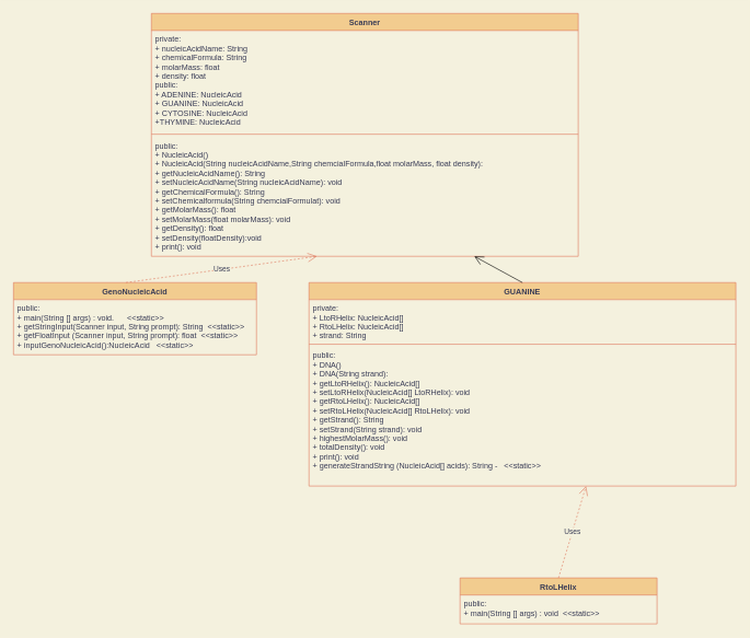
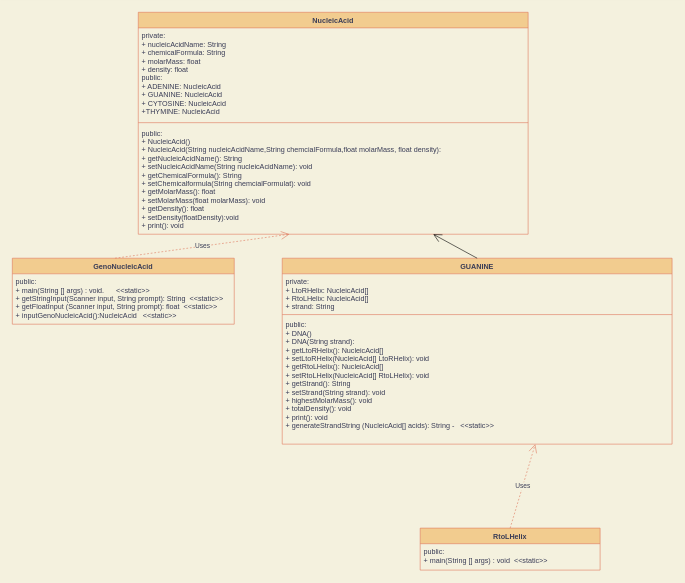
  <mxCell id="0" />
  <mxCell id="1" parent="0" />
- <mxCell id="2" value="Scanner" style="swimlane;fontStyle=1;align=center;verticalAlign=top;childLayout=stackLayout;horizontal=1;startSize=26;horizontalStack=0;resizeParent=1;resizeParentMax=0;resizeLast=0;collapsible=1;marginBottom=0;fillColor=#F2CC8F;strokeColor=#E07A5F;fontColor=#393C56;" parent="1" vertex="1"><mxGeometry x="230" y="20" width="650" height="370" as="geometry" /></mxCell>
+ <mxCell id="2" value="NucleicAcid" style="swimlane;fontStyle=1;align=center;verticalAlign=top;childLayout=stackLayout;horizontal=1;startSize=26;horizontalStack=0;resizeParent=1;resizeParentMax=0;resizeLast=0;collapsible=1;marginBottom=0;fillColor=#F2CC8F;strokeColor=#E07A5F;fontColor=#393C56;" parent="1" vertex="1"><mxGeometry x="230" y="20" width="650" height="370" as="geometry" /></mxCell>
  <mxCell id="3" value="private:&#10;+ nucleicAcidName: String&#10;+ chemicalFormula: String&#10;+ molarMass: float&#10;+ density: float&#10;public:&#10;+ ADENINE: NucleicAcid&#10;+ GUANINE: NucleicAcid&#10;+ CYTOSINE: NucleicAcid&#10;+THYMINE: NucleicAcid" style="text;strokeColor=none;fillColor=none;align=left;verticalAlign=top;spacingLeft=4;spacingRight=4;overflow=hidden;rotatable=0;points=[[0,0.5],[1,0.5]];portConstraint=eastwest;fontColor=#393C56;" parent="2" vertex="1"><mxGeometry y="26" width="650" height="154" as="geometry" /></mxCell>
  <mxCell id="4" value="" style="line;strokeWidth=1;fillColor=none;align=left;verticalAlign=middle;spacingTop=-1;spacingLeft=3;spacingRight=3;rotatable=0;labelPosition=right;points=[];portConstraint=eastwest;labelBackgroundColor=#F4F1DE;strokeColor=#E07A5F;fontColor=#393C56;" parent="2" vertex="1"><mxGeometry y="180" width="650" height="8" as="geometry" /></mxCell>
  <mxCell id="5" value="public:&#10;+ NucleicAcid()&#10;+ NucleicAcid(String nucleicAcidName,String chemcialFormula,float molarMass, float density):&#10;+ getNucleicAcidName(): String&#10;+ setNucleicAcidName(String nucleicAcidName): void&#10;+ getChemicalFormula(): String&#10;+ setChemicalformula(String chemcialFormulat): void&#10;+ getMolarMass(): float&#10;+ setMolarMass(float molarMass): void&#10;+ getDensity(): float&#10;+ setDensity(floatDensity):void&#10;+ print(): void" style="text;strokeColor=none;fillColor=none;align=left;verticalAlign=top;spacingLeft=4;spacingRight=4;overflow=hidden;rotatable=0;points=[[0,0.5],[1,0.5]];portConstraint=eastwest;fontColor=#393C56;" parent="2" vertex="1"><mxGeometry y="188" width="650" height="182" as="geometry" /></mxCell>
  <mxCell id="6" value="GenoNucleicAcid" style="swimlane;fontStyle=1;align=center;verticalAlign=top;childLayout=stackLayout;horizontal=1;startSize=26;horizontalStack=0;resizeParent=1;resizeParentMax=0;resizeLast=0;collapsible=1;marginBottom=0;fillColor=#F2CC8F;strokeColor=#E07A5F;fontColor=#393C56;" parent="1" vertex="1"><mxGeometry x="20" y="430" width="370" height="110" as="geometry" /></mxCell>
  <mxCell id="7" value="public:&#10;+ main(String [] args) : void.      &lt;&lt;static&gt;&gt;&#10;+ getStringInput(Scanner input, String prompt): String  &lt;&lt;static&gt;&gt;&#10;+ getFloatInput (Scanner input, String prompt): float  &lt;&lt;static&gt;&gt;&#10;+ inputGenoNucleicAcid():NucleicAcid   &lt;&lt;static&gt;&gt;&#10;&#10;" style="text;strokeColor=none;fillColor=none;align=left;verticalAlign=top;spacingLeft=4;spacingRight=4;overflow=hidden;rotatable=0;points=[[0,0.5],[1,0.5]];portConstraint=eastwest;fontColor=#393C56;fontStyle=0" parent="6" vertex="1"><mxGeometry y="26" width="370" height="84" as="geometry" /></mxCell>
  <mxCell id="8" value="Uses" style="endArrow=open;endSize=12;dashed=1;html=1;exitX=0.463;exitY=0;exitDx=0;exitDy=0;exitPerimeter=0;entryX=0.388;entryY=1;entryDx=0;entryDy=0;entryPerimeter=0;labelBackgroundColor=#F4F1DE;strokeColor=#E07A5F;fontColor=#393C56;" parent="1" source="6" target="5" edge="1"><mxGeometry width="160" relative="1" as="geometry"><mxPoint x="280" y="370" as="sourcePoint" /><mxPoint x="440" y="370" as="targetPoint" /></mxGeometry></mxCell>
  <mxCell id="9" value="GUANINE" style="swimlane;fontStyle=1;align=center;verticalAlign=top;childLayout=stackLayout;horizontal=1;startSize=26;horizontalStack=0;resizeParent=1;resizeParentMax=0;resizeLast=0;collapsible=1;marginBottom=0;fillColor=#F2CC8F;strokeColor=#E07A5F;fontColor=#393C56;" parent="1" vertex="1"><mxGeometry x="470" y="430" width="650" height="310" as="geometry" /></mxCell>
  <mxCell id="10" value="private:&#10;+ LtoRHelix: NucleicAcid[]&#10;+ RtoLHelix: NucleicAcid[]&#10;+ strand: String" style="text;strokeColor=none;fillColor=none;align=left;verticalAlign=top;spacingLeft=4;spacingRight=4;overflow=hidden;rotatable=0;points=[[0,0.5],[1,0.5]];portConstraint=eastwest;fontColor=#393C56;" parent="9" vertex="1"><mxGeometry y="26" width="650" height="64" as="geometry" /></mxCell>
  <mxCell id="11" value="" style="line;strokeWidth=1;fillColor=none;align=left;verticalAlign=middle;spacingTop=-1;spacingLeft=3;spacingRight=3;rotatable=0;labelPosition=right;points=[];portConstraint=eastwest;labelBackgroundColor=#F4F1DE;strokeColor=#E07A5F;fontColor=#393C56;" parent="9" vertex="1"><mxGeometry y="90" width="650" height="8" as="geometry" /></mxCell>
  <mxCell id="12" value="public:&#10;+ DNA()&#10;+ DNA(String strand):&#10;+ getLtoRHelix(): NucleicAcid[]&#10;+ setLtoRHelix(NucleicAcid[] LtoRHelix): void&#10;+ getRtoLHelix(): NucleicAcid[]&#10;+ setRtoLHelix(NucleicAcid[] RtoLHelix): void&#10;+ getStrand(): String&#10;+ setStrand(String strand): void&#10;+ highestMolarMass(): void&#10;+ totalDensity(): void&#10;+ print(): void&#10;+ generateStrandString (NucleicAcid[] acids): String -   &lt;&lt;static&gt;&gt;&#10;" style="text;strokeColor=none;fillColor=none;align=left;verticalAlign=top;spacingLeft=4;spacingRight=4;overflow=hidden;rotatable=0;points=[[0,0.5],[1,0.5]];portConstraint=eastwest;fontStyle=0;fontColor=#393C56;" parent="9" vertex="1"><mxGeometry y="98" width="650" height="212" as="geometry" /></mxCell>
  <mxCell id="13" value="RtoLHelix" style="swimlane;fontStyle=1;align=center;verticalAlign=top;childLayout=stackLayout;horizontal=1;startSize=26;horizontalStack=0;resizeParent=1;resizeParentMax=0;resizeLast=0;collapsible=1;marginBottom=0;fillColor=#F2CC8F;strokeColor=#E07A5F;fontColor=#393C56;" parent="1" vertex="1"><mxGeometry x="700" y="880" width="300" height="70" as="geometry" /></mxCell>
  <mxCell id="14" value="public:&#10;+ main(String [] args) : void  &lt;&lt;static&gt;&gt;&#10;" style="text;strokeColor=none;fillColor=none;align=left;verticalAlign=top;spacingLeft=4;spacingRight=4;overflow=hidden;rotatable=0;points=[[0,0.5],[1,0.5]];portConstraint=eastwest;fontColor=#393C56;fontStyle=0" parent="13" vertex="1"><mxGeometry y="26" width="300" height="44" as="geometry" /></mxCell>
  <mxCell id="15" value="Uses" style="endArrow=open;endSize=12;dashed=1;html=1;exitX=0.5;exitY=0;exitDx=0;exitDy=0;entryX=0.649;entryY=1;entryDx=0;entryDy=0;entryPerimeter=0;labelBackgroundColor=#F4F1DE;strokeColor=#E07A5F;fontColor=#393C56;" parent="1" source="13" target="12" edge="1"><mxGeometry width="160" relative="1" as="geometry"><mxPoint x="348" y="890" as="sourcePoint" /><mxPoint x="441.3" y="770" as="targetPoint" /></mxGeometry></mxCell>
  <mxCell id="16" value="" style="endArrow=open;endFill=1;endSize=12;html=1;exitX=0.5;exitY=0;exitDx=0;exitDy=0;" edge="1" parent="1" source="9" target="5"><mxGeometry width="160" relative="1" as="geometry"><mxPoint x="510" y="510" as="sourcePoint" /><mxPoint x="670" y="510" as="targetPoint" /></mxGeometry></mxCell>
